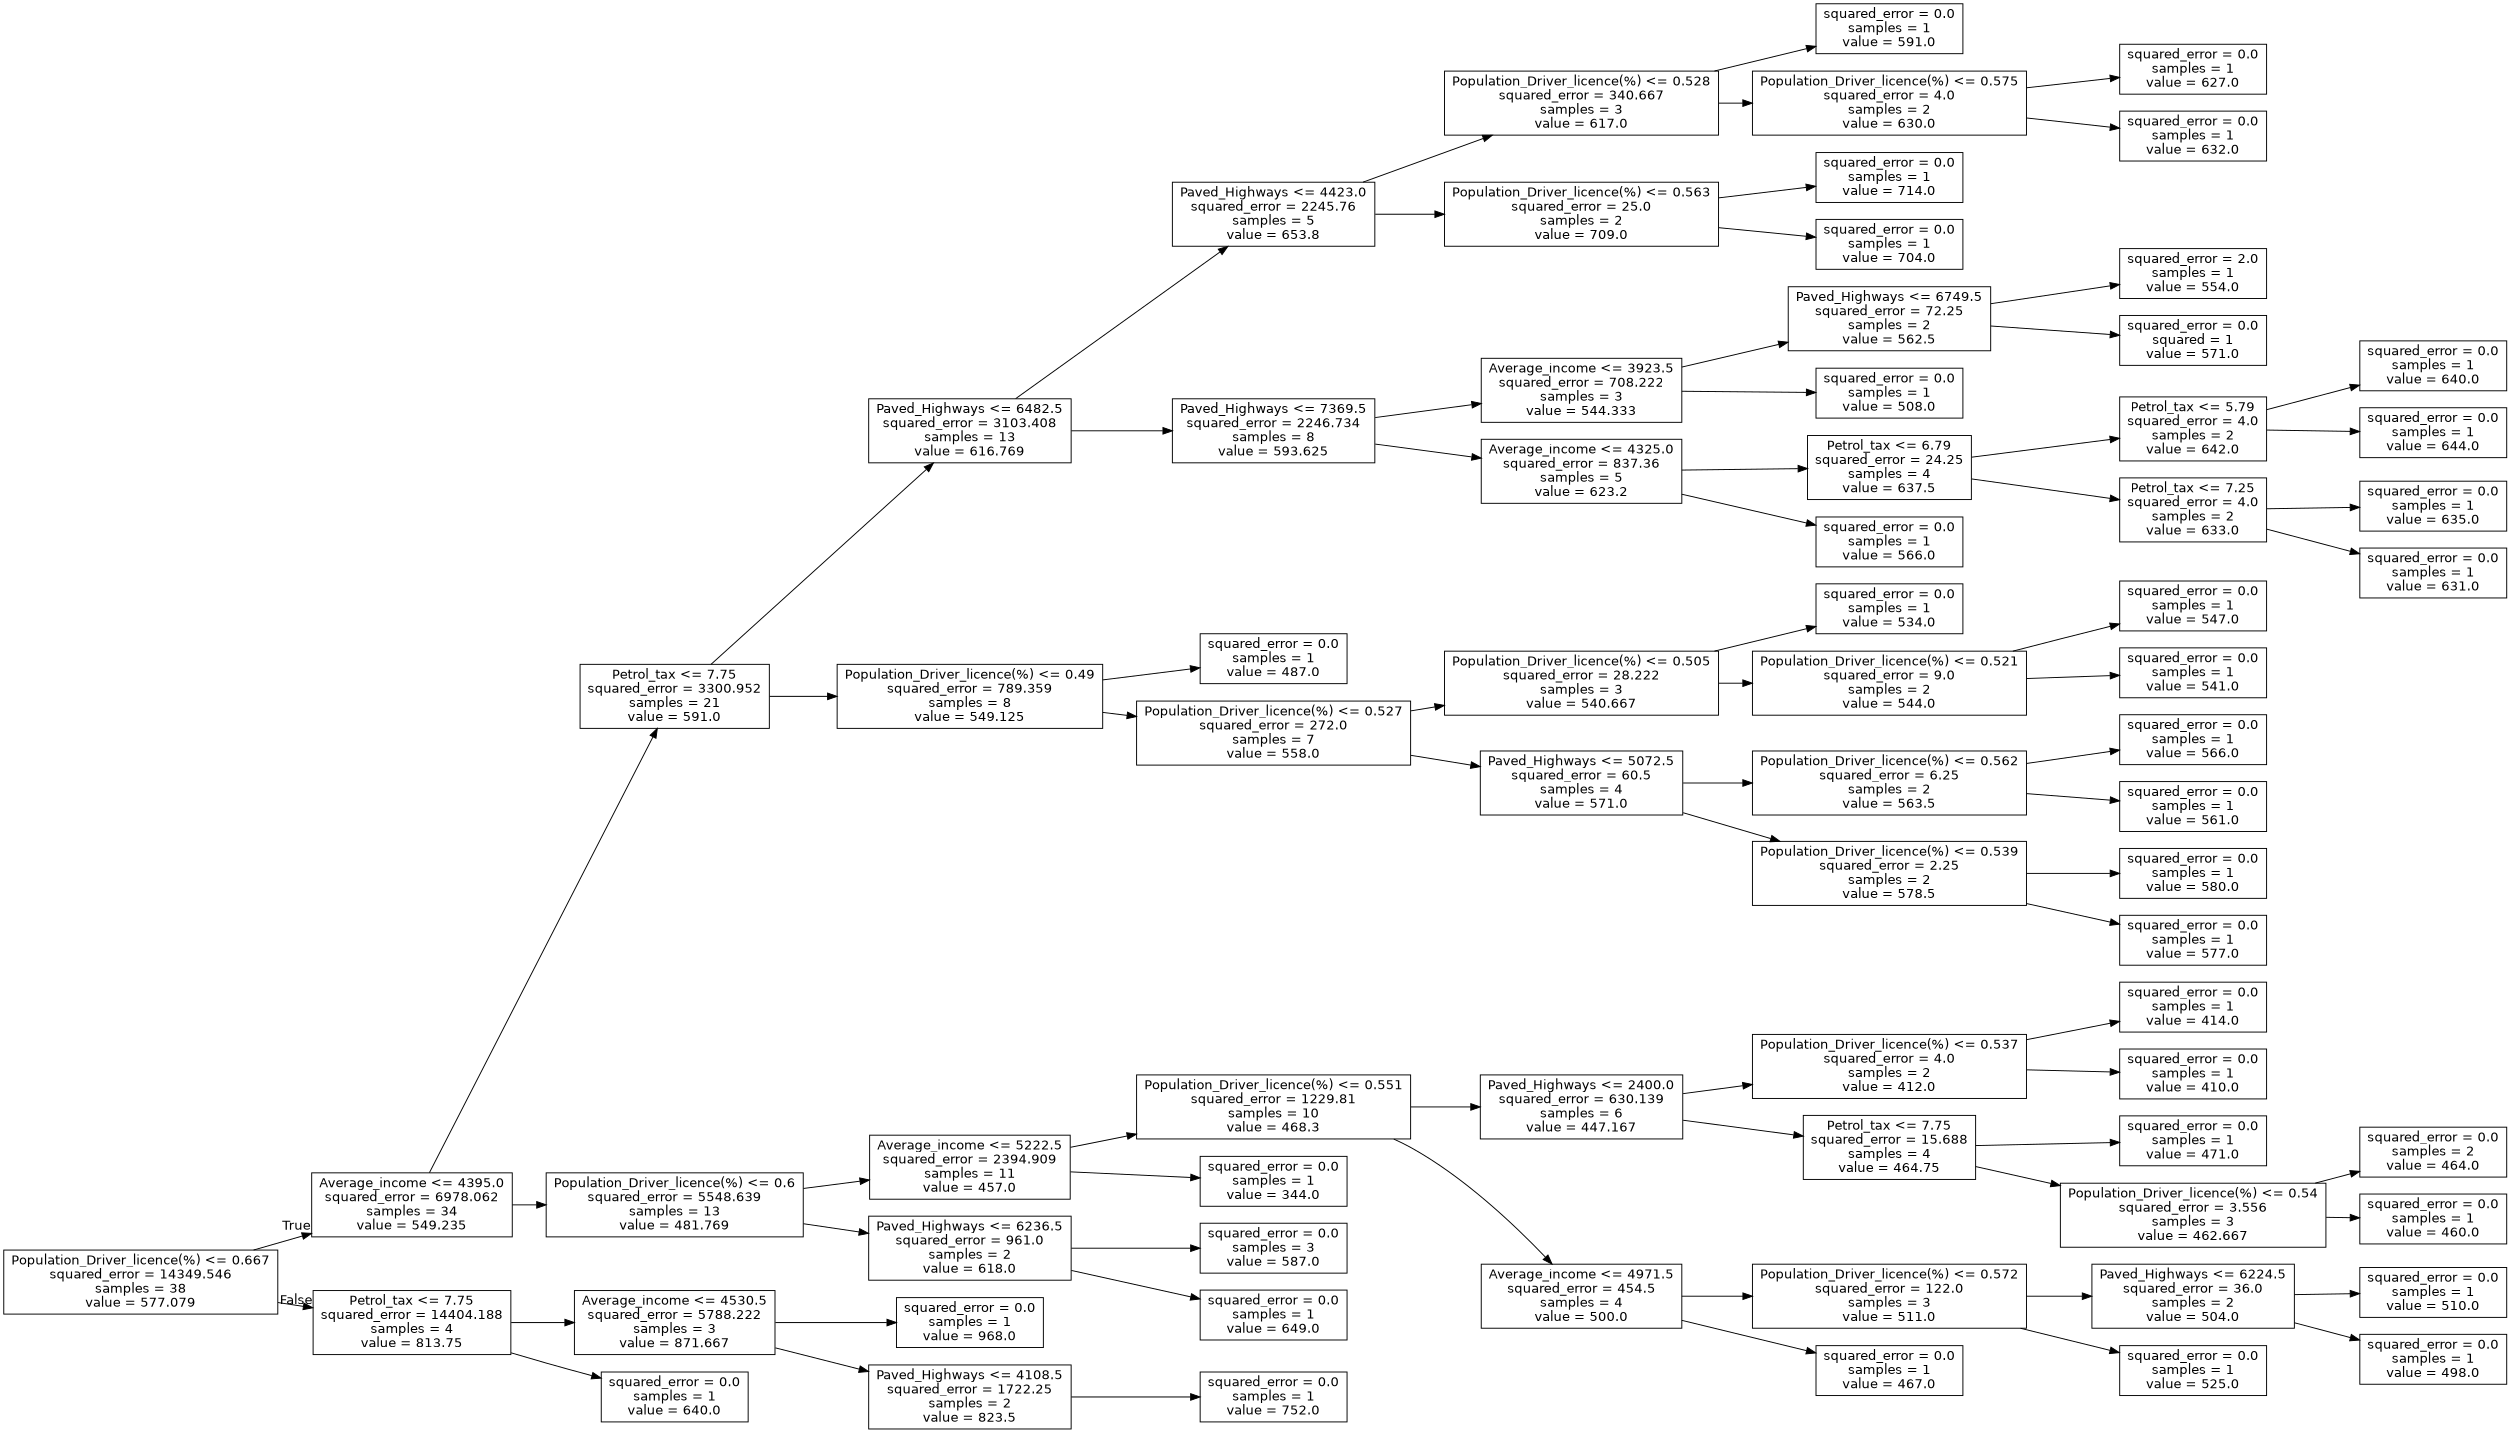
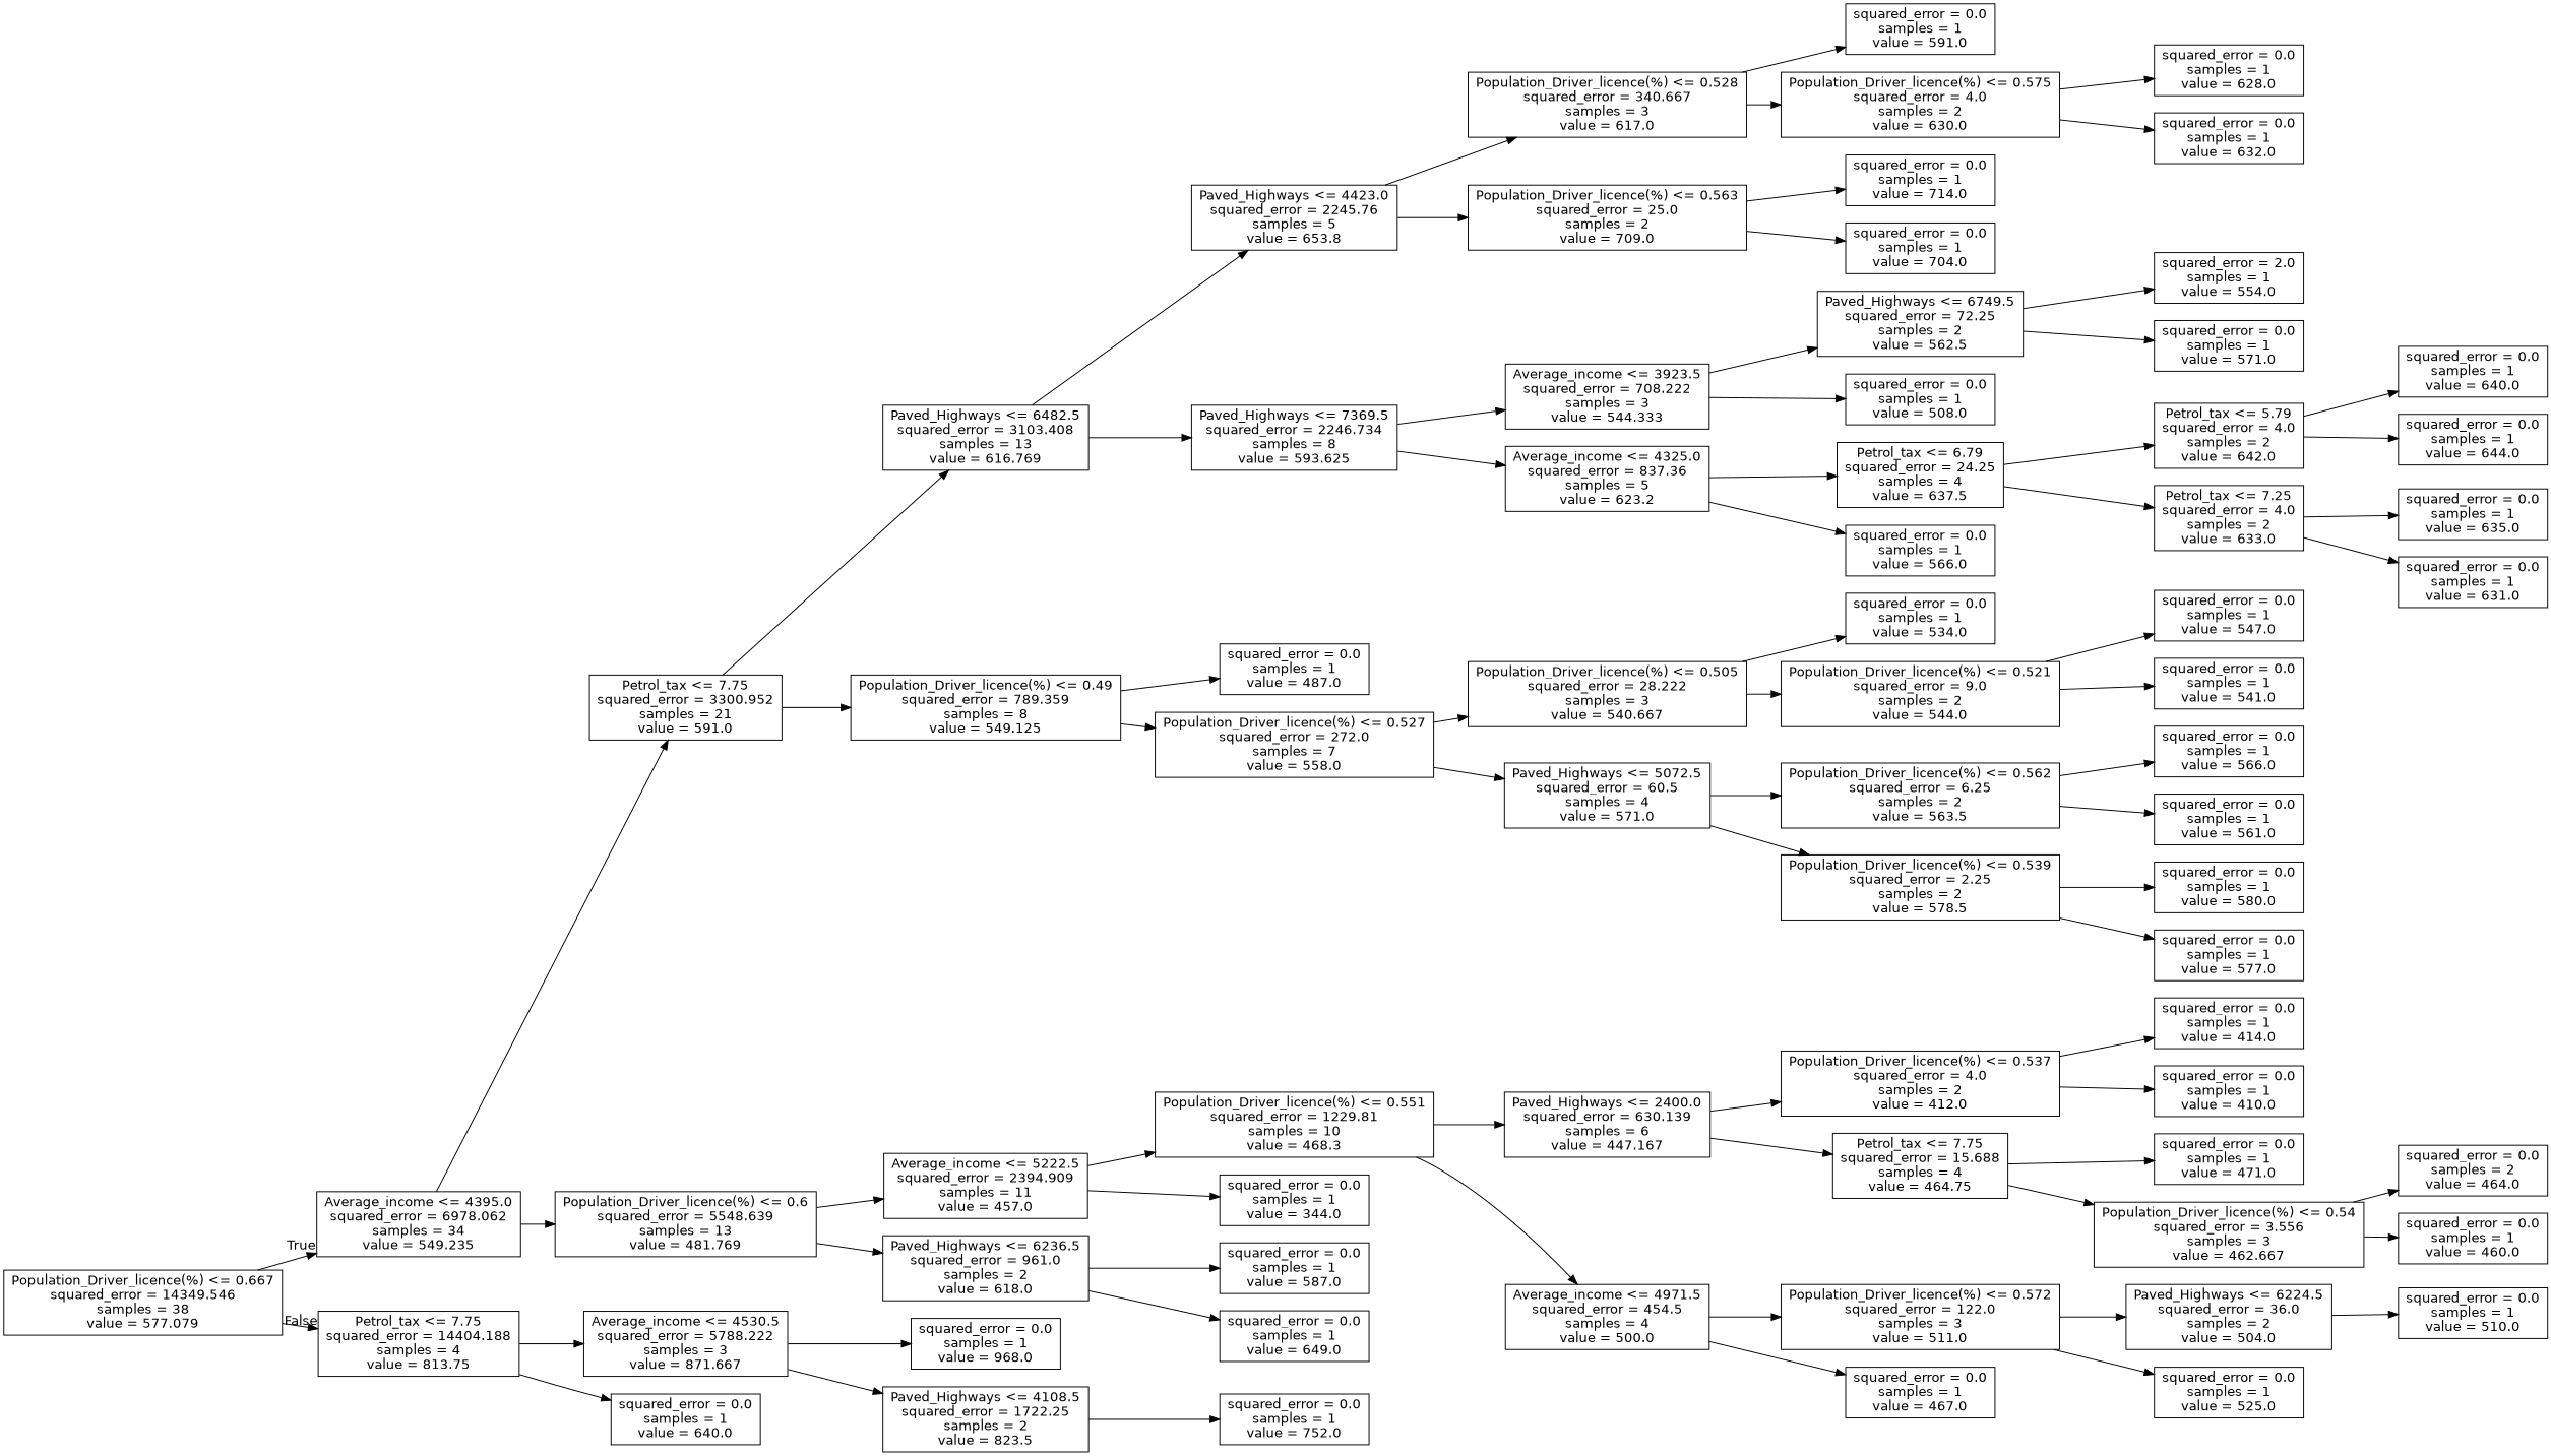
  digraph {
    rankdir=LR
    node [fontname=helvetica shape=box]
    edge [fontname=helvetica]
    n1 [label="Population_Driver_licence(%) <= 0.667\nsquared_error = 14349.546\nsamples = 38\nvalue = 577.079"]
    n2 [label="Average_income <= 4395.0\nsquared_error = 6978.062\nsamples = 34\nvalue = 549.235"]
    n3 [label="Petrol_tax <= 7.75\nsquared_error = 14404.188\nsamples = 4\nvalue = 813.75"]
    n4 [label="Petrol_tax <= 7.75\nsquared_error = 3300.952\nsamples = 21\nvalue = 591.0"]
    n5 [label="Population_Driver_licence(%) <= 0.6\nsquared_error = 5548.639\nsamples = 13\nvalue = 481.769"]
    n6 [label="Average_income <= 4530.5\nsquared_error = 5788.222\nsamples = 3\nvalue = 871.667"]
    n7 [label="squared_error = 0.0\nsamples = 1\nvalue = 640.0"]
    n8 [label="Paved_Highways <= 6482.5\nsquared_error = 3103.408\nsamples = 13\nvalue = 616.769"]
    n9 [label="Population_Driver_licence(%) <= 0.49\nsquared_error = 789.359\nsamples = 8\nvalue = 549.125"]
    n10 [label="Average_income <= 5222.5\nsquared_error = 2394.909\nsamples = 11\nvalue = 457.0"]
    n11 [label="Paved_Highways <= 6236.5\nsquared_error = 961.0\nsamples = 2\nvalue = 618.0"]
    n12 [label="Paved_Highways <= 4423.0\nsquared_error = 2245.76\nsamples = 5\nvalue = 653.8"]
    n13 [label="Paved_Highways <= 7369.5\nsquared_error = 2246.734\nsamples = 8\nvalue = 593.625"]
    n14 [label="squared_error = 0.0\nsamples = 1\nvalue = 487.0"]
    n15 [label="Population_Driver_licence(%) <= 0.527\nsquared_error = 272.0\nsamples = 7\nvalue = 558.0"]
    n16 [label="Population_Driver_licence(%) <= 0.528\nsquared_error = 340.667\nsamples = 3\nvalue = 617.0"]
    n17 [label="Population_Driver_licence(%) <= 0.563\nsquared_error = 25.0\nsamples = 2\nvalue = 709.0"]
    n18 [label="Average_income <= 3923.5\nsquared_error = 708.222\nsamples = 3\nvalue = 544.333"]
    n19 [label="Average_income <= 4325.0\nsquared_error = 837.36\nsamples = 5\nvalue = 623.2"]
    n20 [label="squared_error = 0.0\nsamples = 1\nvalue = 591.0"]
    n21 [label="Population_Driver_licence(%) <= 0.575\nsquared_error = 4.0\nsamples = 2\nvalue = 630.0"]
    n22 [label="squared_error = 0.0\nsamples = 1\nvalue = 714.0"]
    n23 [label="squared_error = 0.0\nsamples = 1\nvalue = 704.0"]
-   n24 [label="squared_error = 0.0\nsamples = 1\nvalue = 627.0"]
+   n24 [label="squared_error = 0.0\nsamples = 1\nvalue = 628.0"]
    n25 [label="squared_error = 0.0\nsamples = 1\nvalue = 632.0"]
    n26 [label="Paved_Highways <= 6749.5\nsquared_error = 72.25\nsamples = 2\nvalue = 562.5"]
    n27 [label="squared_error = 0.0\nsamples = 1\nvalue = 508.0"]
    n28 [label="Petrol_tax <= 6.79\nsquared_error = 24.25\nsamples = 4\nvalue = 637.5"]
    n29 [label="squared_error = 0.0\nsamples = 1\nvalue = 566.0"]
    n30 [label="squared_error = 2.0\nsamples = 1\nvalue = 554.0"]
-   n31 [label="squared_error = 0.0\nsquared = 1\nvalue = 571.0"]
+   n31 [label="squared_error = 0.0\nsamples = 1\nvalue = 571.0"]
    n32 [label="Petrol_tax <= 5.79\nsquared_error = 4.0\nsamples = 2\nvalue = 642.0"]
    n33 [label="Petrol_tax <= 7.25\nsquared_error = 4.0\nsamples = 2\nvalue = 633.0"]
    n34 [label="squared_error = 0.0\nsamples = 1\nvalue = 640.0"]
    n35 [label="squared_error = 0.0\nsamples = 1\nvalue = 644.0"]
    n36 [label="squared_error = 0.0\nsamples = 1\nvalue = 635.0"]
    n37 [label="squared_error = 0.0\nsamples = 1\nvalue = 631.0"]
    n38 [label="Population_Driver_licence(%) <= 0.505\nsquared_error = 28.222\nsamples = 3\nvalue = 540.667"]
    n39 [label="Paved_Highways <= 5072.5\nsquared_error = 60.5\nsamples = 4\nvalue = 571.0"]
    n40 [label="squared_error = 0.0\nsamples = 1\nvalue = 534.0"]
    n41 [label="Population_Driver_licence(%) <= 0.521\nsquared_error = 9.0\nsamples = 2\nvalue = 544.0"]
    n42 [label="Population_Driver_licence(%) <= 0.562\nsquared_error = 6.25\nsamples = 2\nvalue = 563.5"]
    n43 [label="Population_Driver_licence(%) <= 0.539\nsquared_error = 2.25\nsamples = 2\nvalue = 578.5"]
    n44 [label="squared_error = 0.0\nsamples = 1\nvalue = 547.0"]
    n45 [label="squared_error = 0.0\nsamples = 1\nvalue = 541.0"]
    n46 [label="squared_error = 0.0\nsamples = 1\nvalue = 566.0"]
    n47 [label="squared_error = 0.0\nsamples = 1\nvalue = 561.0"]
    n48 [label="squared_error = 0.0\nsamples = 1\nvalue = 580.0"]
    n49 [label="squared_error = 0.0\nsamples = 1\nvalue = 577.0"]
    n50 [label="Population_Driver_licence(%) <= 0.551\nsquared_error = 1229.81\nsamples = 10\nvalue = 468.3"]
    n51 [label="squared_error = 0.0\nsamples = 1\nvalue = 344.0"]
-   n52 [label="squared_error = 0.0\nsamples = 3\nvalue = 587.0"]
+   n52 [label="squared_error = 0.0\nsamples = 1\nvalue = 587.0"]
    n53 [label="squared_error = 0.0\nsamples = 1\nvalue = 649.0"]
    n54 [label="Paved_Highways <= 2400.0\nsquared_error = 630.139\nsamples = 6\nvalue = 447.167"]
    n55 [label="Average_income <= 4971.5\nsquared_error = 454.5\nsamples = 4\nvalue = 500.0"]
    n56 [label="Population_Driver_licence(%) <= 0.537\nsquared_error = 4.0\nsamples = 2\nvalue = 412.0"]
    n57 [label="Petrol_tax <= 7.75\nsquared_error = 15.688\nsamples = 4\nvalue = 464.75"]
    n58 [label="Population_Driver_licence(%) <= 0.572\nsquared_error = 122.0\nsamples = 3\nvalue = 511.0"]
    n59 [label="squared_error = 0.0\nsamples = 1\nvalue = 467.0"]
    n60 [label="squared_error = 0.0\nsamples = 1\nvalue = 414.0"]
    n61 [label="squared_error = 0.0\nsamples = 1\nvalue = 410.0"]
    n62 [label="squared_error = 0.0\nsamples = 1\nvalue = 471.0"]
    n63 [label="Population_Driver_licence(%) <= 0.54\nsquared_error = 3.556\nsamples = 3\nvalue = 462.667"]
    n64 [label="squared_error = 0.0\nsamples = 2\nvalue = 464.0"]
    n65 [label="squared_error = 0.0\nsamples = 1\nvalue = 460.0"]
    n66 [label="Paved_Highways <= 6224.5\nsquared_error = 36.0\nsamples = 2\nvalue = 504.0"]
    n67 [label="squared_error = 0.0\nsamples = 1\nvalue = 525.0"]
    n68 [label="squared_error = 0.0\nsamples = 1\nvalue = 510.0"]
-   n69 [label="squared_error = 0.0\nsamples = 1\nvalue = 498.0"]
    n70 [label="squared_error = 0.0\nsamples = 1\nvalue = 968.0"]
    n71 [label="Paved_Highways <= 4108.5\nsquared_error = 1722.25\nsamples = 2\nvalue = 823.5"]
    n72 [label="squared_error = 0.0\nsamples = 1\nvalue = 752.0"]
    n1 -> n2 [headlabel=True labelangle=45 labeldistance=2.5]
    n1 -> n3 [headlabel=False labelangle=-45 labeldistance=2.5]
    n2 -> n4
    n2 -> n5
    n3 -> n6
    n3 -> n7
    n4 -> n8
    n4 -> n9
    n5 -> n10
    n5 -> n11
    n6 -> n70
    n6 -> n71
    n8 -> n12
    n8 -> n13
    n9 -> n14
    n9 -> n15
    n10 -> n50
    n10 -> n51
    n11 -> n52
    n11 -> n53
    n12 -> n16
    n12 -> n17
    n13 -> n18
    n13 -> n19
    n15 -> n38
    n15 -> n39
    n16 -> n20
    n16 -> n21
    n17 -> n22
    n17 -> n23
    n18 -> n26
    n18 -> n27
    n19 -> n28
    n19 -> n29
    n21 -> n24
    n21 -> n25
    n26 -> n30
    n26 -> n31
    n28 -> n32
    n28 -> n33
    n32 -> n34
    n32 -> n35
    n33 -> n36
    n33 -> n37
    n38 -> n40
    n38 -> n41
    n39 -> n42
    n39 -> n43
    n41 -> n44
    n41 -> n45
    n42 -> n46
    n42 -> n47
    n43 -> n48
    n43 -> n49
    n50 -> n54
    n50 -> n55
    n54 -> n56
    n54 -> n57
    n55 -> n58
    n55 -> n59
    n56 -> n60
    n56 -> n61
    n57 -> n62
    n57 -> n63
    n58 -> n66
    n58 -> n67
    n63 -> n64
    n63 -> n65
    n66 -> n68
-   n66 -> n69
    n71 -> n72
  }
